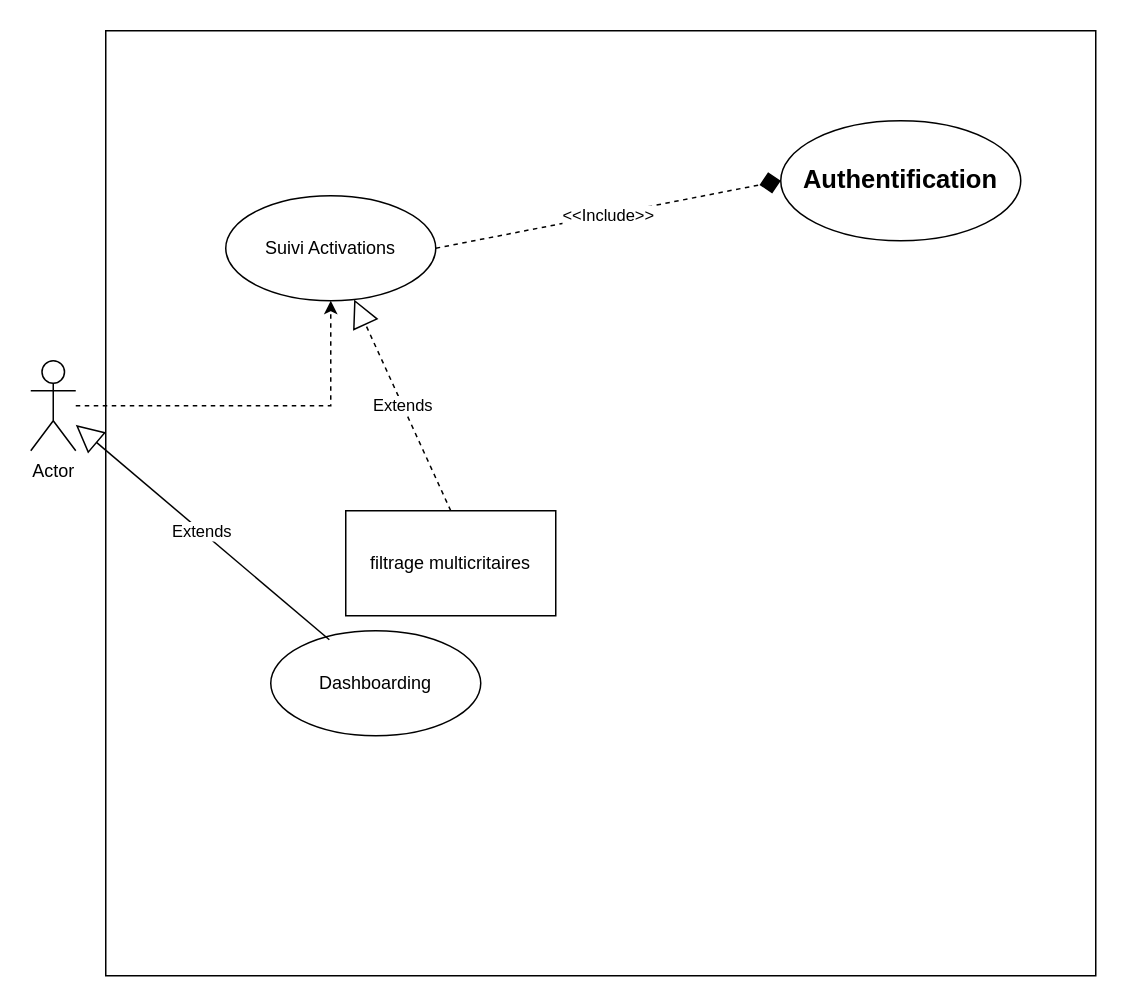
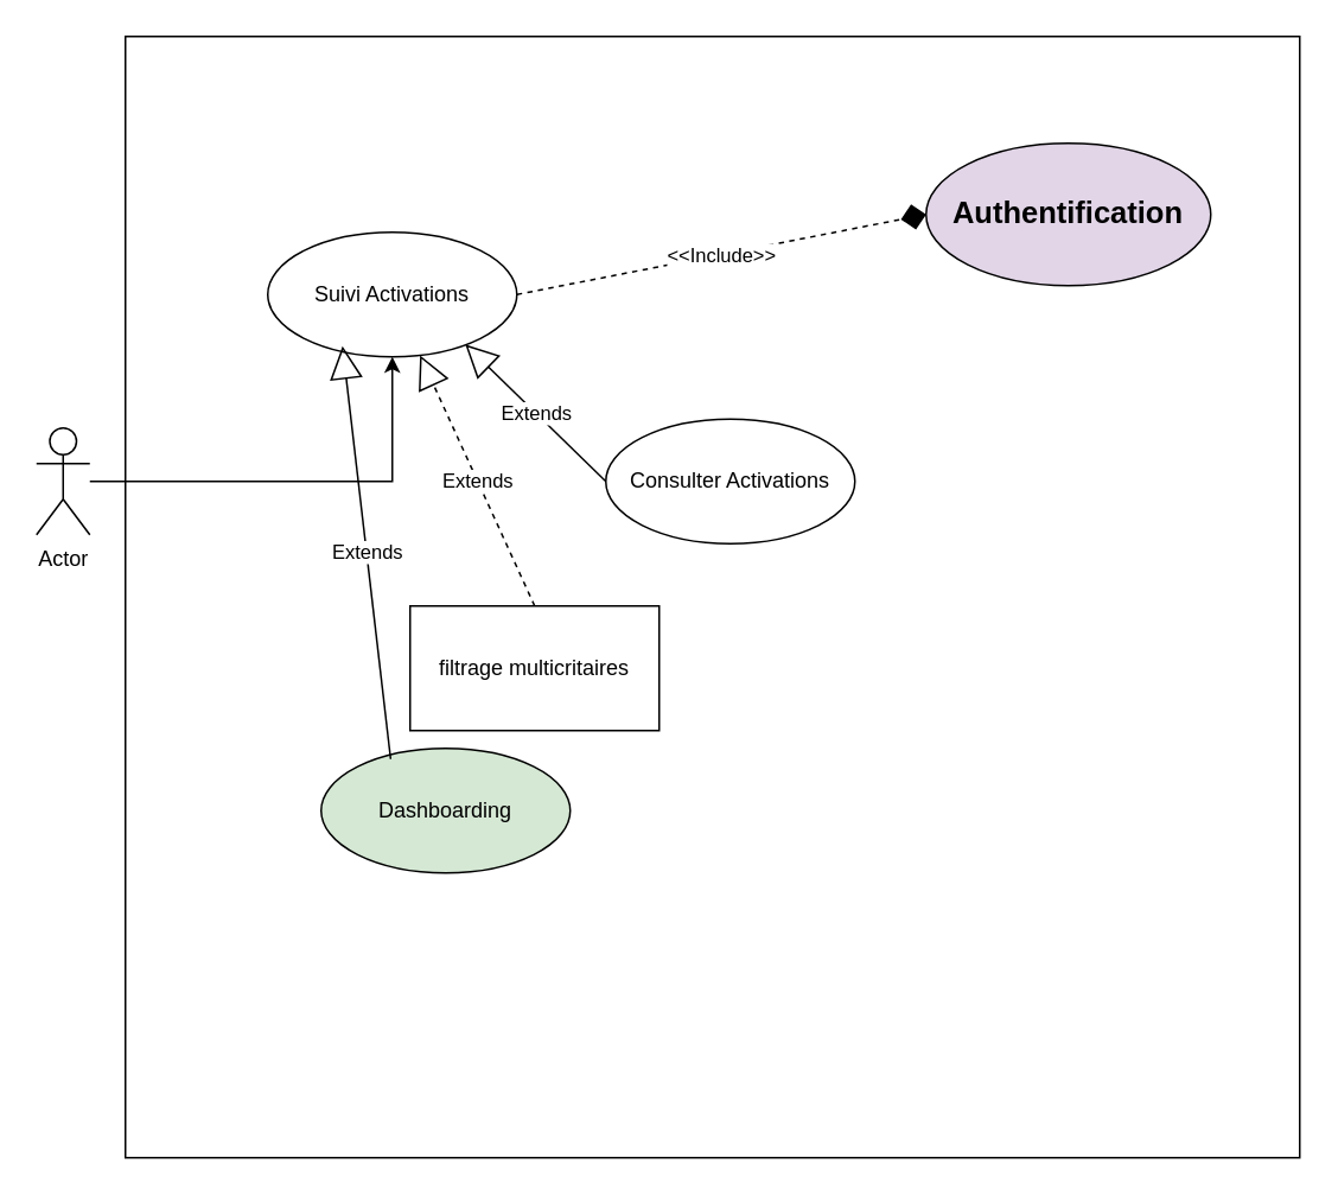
  <mxCell id="0" />
  <mxCell id="1" parent="0" />
  <mxCell id="2" value="Actor" style="shape=umlActor;verticalLabelPosition=bottom;verticalAlign=top;html=1;outlineConnect=0;" vertex="1" parent="1"><mxGeometry x="20" y="240" width="30" height="60" as="geometry" /></mxCell>
  <mxCell id="3" value="" style="rounded=0;whiteSpace=wrap;html=1;" vertex="1" parent="1"><mxGeometry x="70" y="20" width="660" height="630" as="geometry" /></mxCell>
  <mxCell id="4" value="filtrage multicritaires" style="whiteSpace=wrap;html=1;rounded=0;" vertex="1" parent="1"><mxGeometry x="230" y="340" width="140" height="70" as="geometry" /></mxCell>
- <mxCell id="5" style="edgeStyle=orthogonalEdgeStyle;rounded=0;orthogonalLoop=1;jettySize=auto;html=1;dashed=1;" edge="1" parent="1" source="2" target="8"><mxGeometry relative="1" as="geometry" /></mxCell>
- <mxCell id="7" value="&lt;b&gt;&lt;font style=&quot;font-size: 17px;&quot;&gt;Authentification&lt;/font&gt;&lt;/b&gt;" style="ellipse;whiteSpace=wrap;html=1;" vertex="1" parent="1"><mxGeometry x="520" y="80" width="160" height="80" as="geometry" /></mxCell>
+ <mxCell id="5" style="edgeStyle=orthogonalEdgeStyle;rounded=0;orthogonalLoop=1;jettySize=auto;html=1;" edge="1" parent="1" source="2" target="8"><mxGeometry relative="1" as="geometry" /></mxCell>
+ <mxCell id="6" value="Consulter Activations" style="ellipse;whiteSpace=wrap;html=1;" vertex="1" parent="1"><mxGeometry x="340" y="235" width="140" height="70" as="geometry" /></mxCell>
+ <mxCell id="7" value="&lt;b&gt;&lt;font style=&quot;font-size: 17px;&quot;&gt;Authentification&lt;/font&gt;&lt;/b&gt;" style="ellipse;whiteSpace=wrap;html=1;fillColor=#e1d5e7;" vertex="1" parent="1"><mxGeometry x="520" y="80" width="160" height="80" as="geometry" /></mxCell>
  <mxCell id="8" value="Suivi Activations" style="ellipse;whiteSpace=wrap;html=1;" vertex="1" parent="1"><mxGeometry x="150" y="130" width="140" height="70" as="geometry" /></mxCell>
- <mxCell id="9" value="Dashboarding" style="ellipse;whiteSpace=wrap;html=1;" vertex="1" parent="1"><mxGeometry x="180" y="420" width="140" height="70" as="geometry" /></mxCell>
+ <mxCell id="9" value="Dashboarding" style="ellipse;whiteSpace=wrap;html=1;fillColor=#d5e8d4;" vertex="1" parent="1"><mxGeometry x="180" y="420" width="140" height="70" as="geometry" /></mxCell>
  <mxCell id="10" value="&amp;lt;&amp;lt;Include&amp;gt;&amp;gt;" style="endArrow=diamond;endSize=12;dashed=1;html=1;rounded=0;exitX=1;exitY=0.5;exitDx=0;exitDy=0;entryX=0;entryY=0.5;entryDx=0;entryDy=0;" edge="1" parent="1" source="8" target="7"><mxGeometry width="160" relative="1" as="geometry"><mxPoint x="280" y="380" as="sourcePoint" /><mxPoint x="440" y="380" as="targetPoint" /></mxGeometry></mxCell>
+ <mxCell id="11" value="Extends" style="endArrow=block;endSize=16;endFill=0;html=1;rounded=0;exitX=0;exitY=0.5;exitDx=0;exitDy=0;entryX=0.793;entryY=0.9;entryDx=0;entryDy=0;entryPerimeter=0;" edge="1" parent="1" source="6" target="8"><mxGeometry width="160" relative="1" as="geometry"><mxPoint x="280" y="380" as="sourcePoint" /><mxPoint x="440" y="380" as="targetPoint" /></mxGeometry></mxCell>
  <mxCell id="12" value="Extends" style="endArrow=block;endSize=16;endFill=0;html=1;rounded=0;exitX=0.5;exitY=0;exitDx=0;exitDy=0;dashed=1;" edge="1" parent="1" source="4" target="8"><mxGeometry width="160" relative="1" as="geometry"><mxPoint x="319" y="397" as="sourcePoint" /><mxPoint x="240" y="320" as="targetPoint" /></mxGeometry></mxCell>
- <mxCell id="13" value="Extends" style="endArrow=block;endSize=16;endFill=0;html=1;rounded=0;exitX=0.279;exitY=0.086;exitDx=0;exitDy=0;exitPerimeter=0;" edge="1" parent="1" source="9" target="2"><mxGeometry width="160" relative="1" as="geometry"><mxPoint x="254" y="551" as="sourcePoint" /><mxPoint x="190" y="410" as="targetPoint" /></mxGeometry></mxCell>
+ <mxCell id="13" value="Extends" style="endArrow=block;endSize=16;endFill=0;html=1;rounded=0;exitX=0.279;exitY=0.086;exitDx=0;exitDy=0;entryX=0.3;entryY=0.914;entryDx=0;entryDy=0;entryPerimeter=0;exitPerimeter=0;" edge="1" parent="1" source="9" target="8"><mxGeometry width="160" relative="1" as="geometry"><mxPoint x="254" y="551" as="sourcePoint" /><mxPoint x="190" y="410" as="targetPoint" /></mxGeometry></mxCell>
